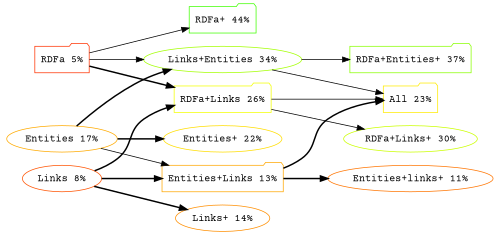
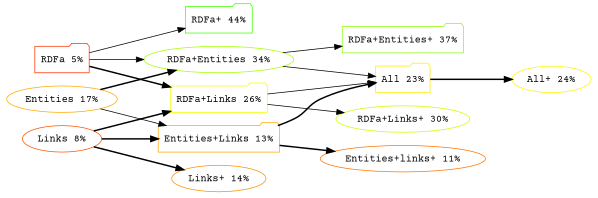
  digraph {
    fontname="Courier Prime"
    rankdir=LR
    node [fontname="Courier Prime" shape=ellipse]
    edge [fontname="Courier Prime" style=bold]
    n1 [color="0.032 1.000 1.000" label="RDFa 5%" shape=folder]
    n2 [color="0.292 1.000 1.000" label="RDFa+ 44%" shape=folder]
-   n3 [color="0.227 1.000 1.000" label="Links+Entities 34%"]
+   n3 [color="0.227 1.000 1.000" label="RDFa+Entities 34%"]
    n4 [color="0.175 1.000 1.000" label="RDFa+Links 26%" shape=folder]
    n5 [color="0.244 1.000 1.000" label="RDFa+Entities+ 37%" shape=folder]
    n6 [color="0.153 1.000 1.000" label="All 23%" shape=folder]
    n7 [color="0.201 1.000 1.000" label="RDFa+Links+ 30%"]
    n8 [color="0.111 1.000 1.000" label="Entities 17%"]
-   n9 [color="0.144 1.000 1.000" label="Entities+ 22%"]
    n10 [color="0.109 1.000 1.000" label="Entities+Links 13%" shape=folder]
    n11 [color="0.076 1.000 1.000" label="Entities+links+ 11%"]
    n12 [color="0.054 1.000 1.000" label="Links 8%"]
    n13 [color="0.093 1.000 1.000" label="Links+ 14%"]
+   n14 [color="0.16 1.000 1.000" label="All+ 24%"]
    n1 -> n2 [style=solid]
    n1 -> n3 [style=solid]
    n1 -> n4
    n3 -> n5 [style=solid]
    n3 -> n6 [style=solid]
    n4 -> n6 [style=solid]
    n4 -> n7 [style=solid]
+   n6 -> n14
    n8 -> n3
-   n8 -> n9
    n8 -> n10 [style=solid]
    n10 -> n6
    n10 -> n11
    n12 -> n4
    n12 -> n10
    n12 -> n13
  }
